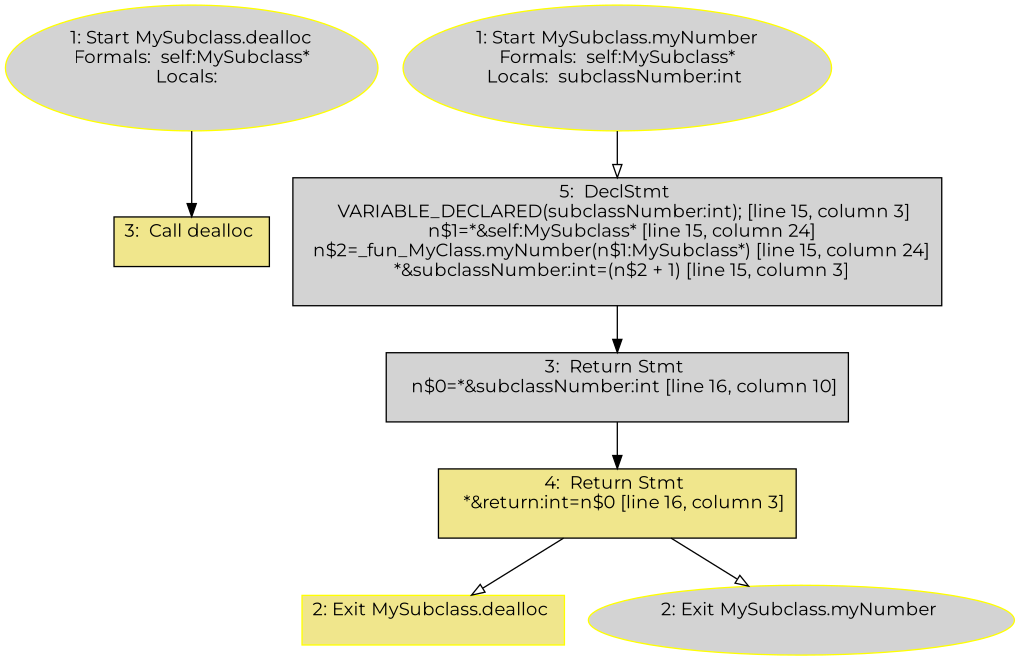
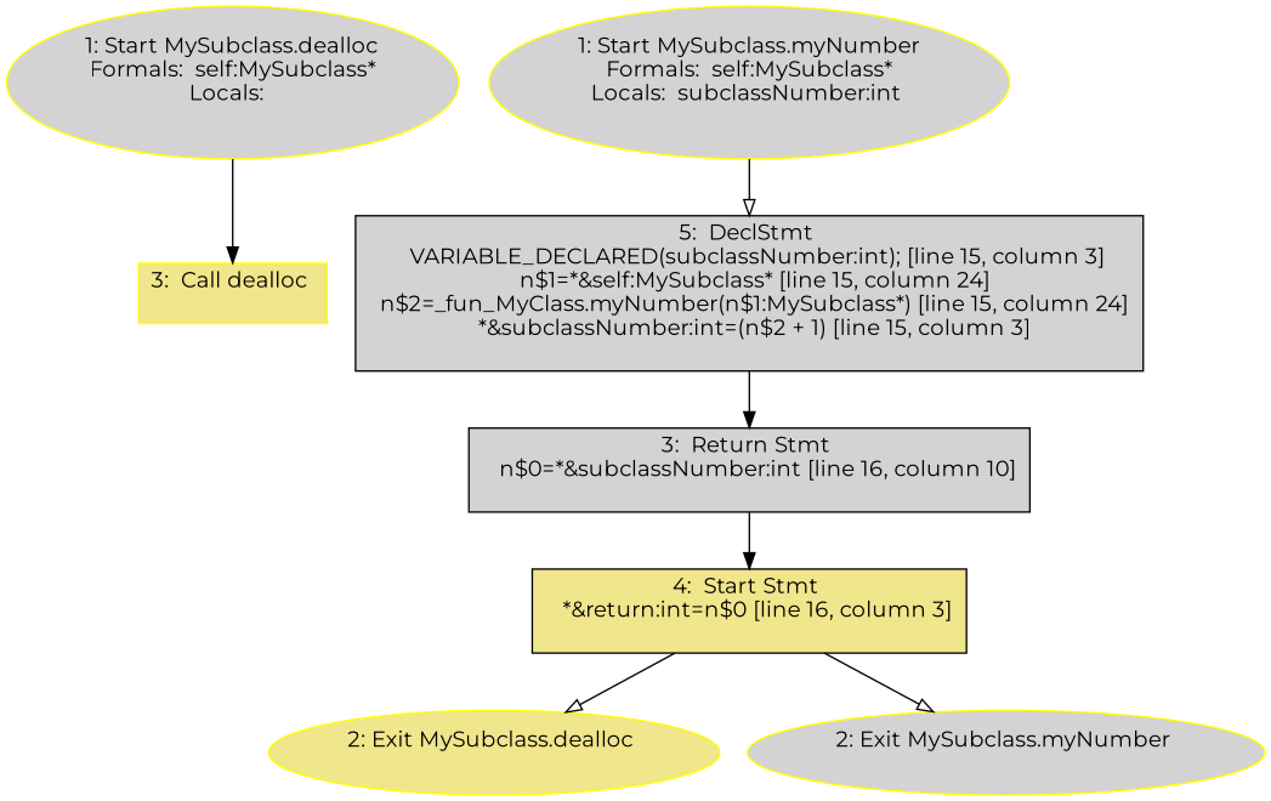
  digraph {
    fontname=Montserrat
    node [fillcolor=lightgrey fontname=Montserrat style=filled]
    edge [arrowhead=normal fontname=Montserrat]
    n1 [color=yellow label="1: Start MySubclass.dealloc\nFormals:  self:MySubclass*\nLocals:  \n  "]
-   n2 [fillcolor=khaki label="3:  Call dealloc \n  " shape=box]
-   n3 [color=yellow fillcolor=khaki label="2: Exit MySubclass.dealloc \n  " shape=box]
+   n2 [fillcolor=khaki label="3:  Call dealloc \n  " shape=box color=yellow]
+   n3 [color=yellow fillcolor=khaki label="2: Exit MySubclass.dealloc \n  "]
    n4 [color=yellow label="1: Start MySubclass.myNumber\nFormals:  self:MySubclass*\nLocals:  subclassNumber:int \n  "]
    n5 [label="5:  DeclStmt \n   VARIABLE_DECLARED(subclassNumber:int); [line 15, column 3]\n  n$1=*&self:MySubclass* [line 15, column 24]\n  n$2=_fun_MyClass.myNumber(n$1:MySubclass*) [line 15, column 24]\n  *&subclassNumber:int=(n$2 + 1) [line 15, column 3]\n " shape=box]
    n6 [label="3:  Return Stmt \n   n$0=*&subclassNumber:int [line 16, column 10]\n " shape=box]
-   n7 [fillcolor=khaki label="4:  Return Stmt \n   *&return:int=n$0 [line 16, column 3]\n " shape=box]
+   n7 [fillcolor=khaki label="4:  Start Stmt \n   *&return:int=n$0 [line 16, column 3]\n " shape=box]
    n8 [color=yellow label="2: Exit MySubclass.myNumber \n  "]
    n1 -> n2
    n4 -> n5 [arrowhead=onormal]
    n5 -> n6
    n6 -> n7
    n7 -> n3 [arrowhead=onormal]
    n7 -> n8 [arrowhead=onormal]
  }
